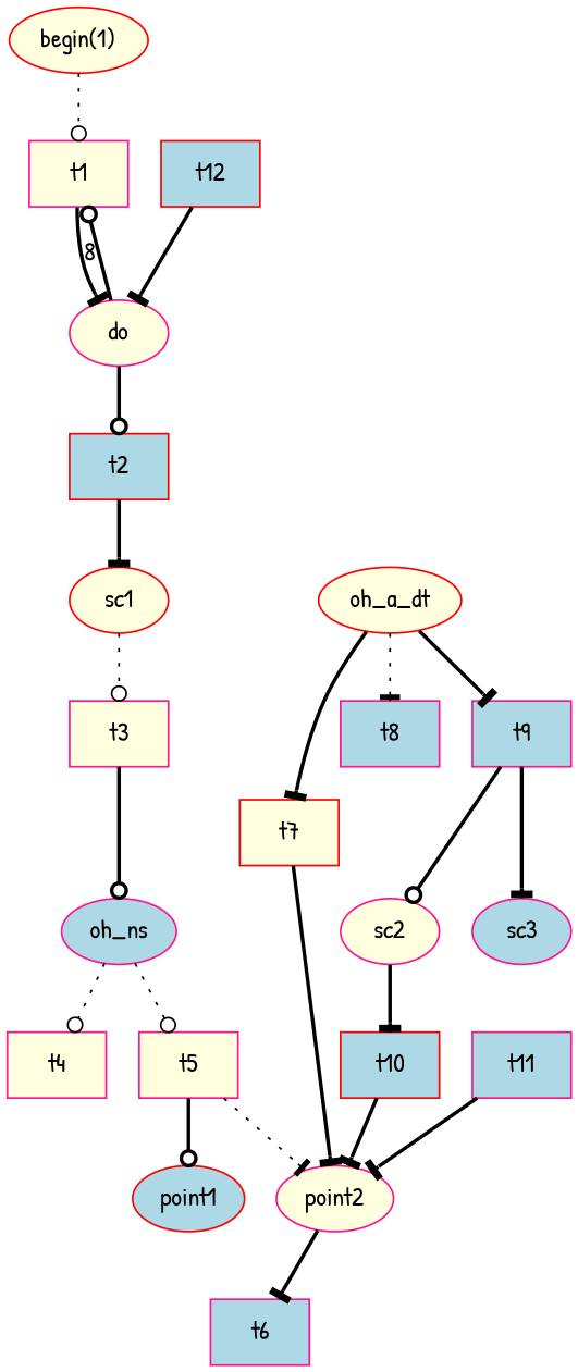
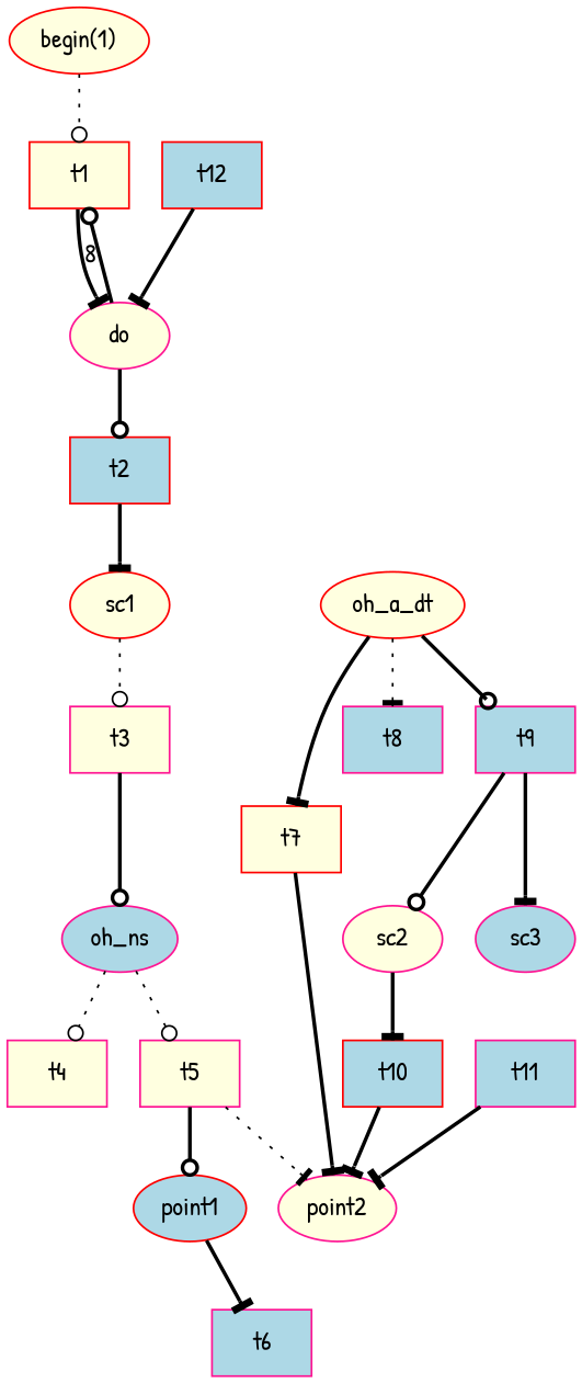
  digraph {
    fontname="Patrick Hand"
    node [color=deeppink fillcolor=lightyellow fontname="Patrick Hand" style=filled shape=box]
    edge [arrowhead=tee fontname="Patrick Hand" style=bold]
    n1 [color=red label="begin(1)" shape=""]
-   n2 [label=t1]
+   n2 [color=red label=t1]
    n3 [label=do shape=""]
    n4 [color=red label=sc1 shape=""]
    n5 [label=t3]
    n6 [fillcolor=lightblue label=oh_ns shape=""]
    n7 [label=t4]
    n8 [label=t5]
    n9 [color=red fillcolor=lightblue label=point1 shape=""]
    n10 [label=point2 shape=""]
    n11 [fillcolor=lightblue label=t6]
    n12 [color=red label=oh_a_dt shape=""]
    n13 [color=red label=t7]
    n14 [fillcolor=lightblue label=t8]
    n15 [fillcolor=lightblue label=t9]
    n16 [label=sc2 shape=""]
    n17 [fillcolor=lightblue label=sc3 shape=""]
    n18 [color=red fillcolor=lightblue label=t10]
    n19 [fillcolor=lightblue label=t11]
    n20 [color=red fillcolor=lightblue label=t12]
    n21 [color=red fillcolor=lightblue label=t2]
    n1 -> n2 [arrowhead=odot style=dotted]
    n2 -> n3 [label=8]
    n3 -> n2 [arrowhead=odot]
    n3 -> n21 [arrowhead=odot]
    n4 -> n5 [arrowhead=odot style=dotted]
    n5 -> n6 [arrowhead=odot]
    n6 -> n7 [arrowhead=odot style=dotted]
    n6 -> n8 [arrowhead=odot style=dotted]
    n8 -> n9 [arrowhead=odot]
    n8 -> n10 [style=dotted]
-   n10 -> n11
+   n9 -> n11
    n12 -> n13
    n12 -> n14 [style=dotted]
-   n12 -> n15
+   n12 -> n15 [arrowhead=odot]
    n13 -> n10
    n15 -> n16 [arrowhead=odot]
    n15 -> n17
    n16 -> n18
    n18 -> n10
    n19 -> n10
    n20 -> n3
    n21 -> n4
  }
